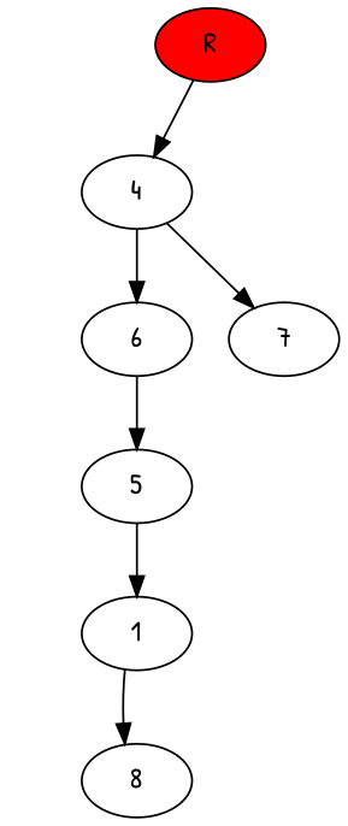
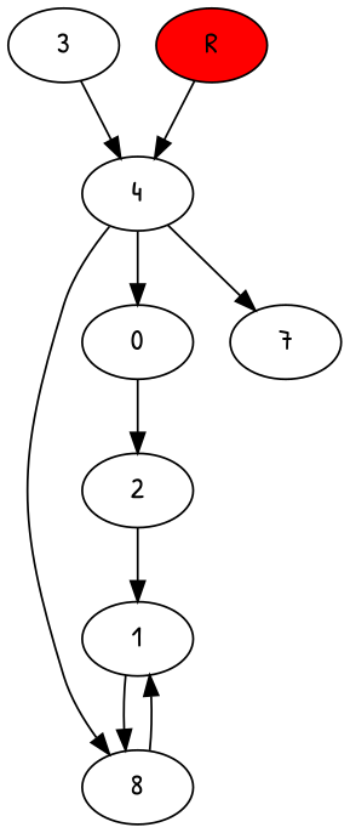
  digraph {
    fontname="Patrick Hand"
    node [fontname="Patrick Hand"]
    edge [fontname="Patrick Hand"]
    1
    8
-   2 [label=5]
-   6
+   2
+   6 [label=0]
+   3
    4
    7
    R [fillcolor="#ff0000" style=filled]
    1 -> 8
+   8 -> 1
    2 -> 1
    6 -> 2
+   3 -> 4
+   4 -> 8
    4 -> 6
    4 -> 7
    R -> 4
  }
